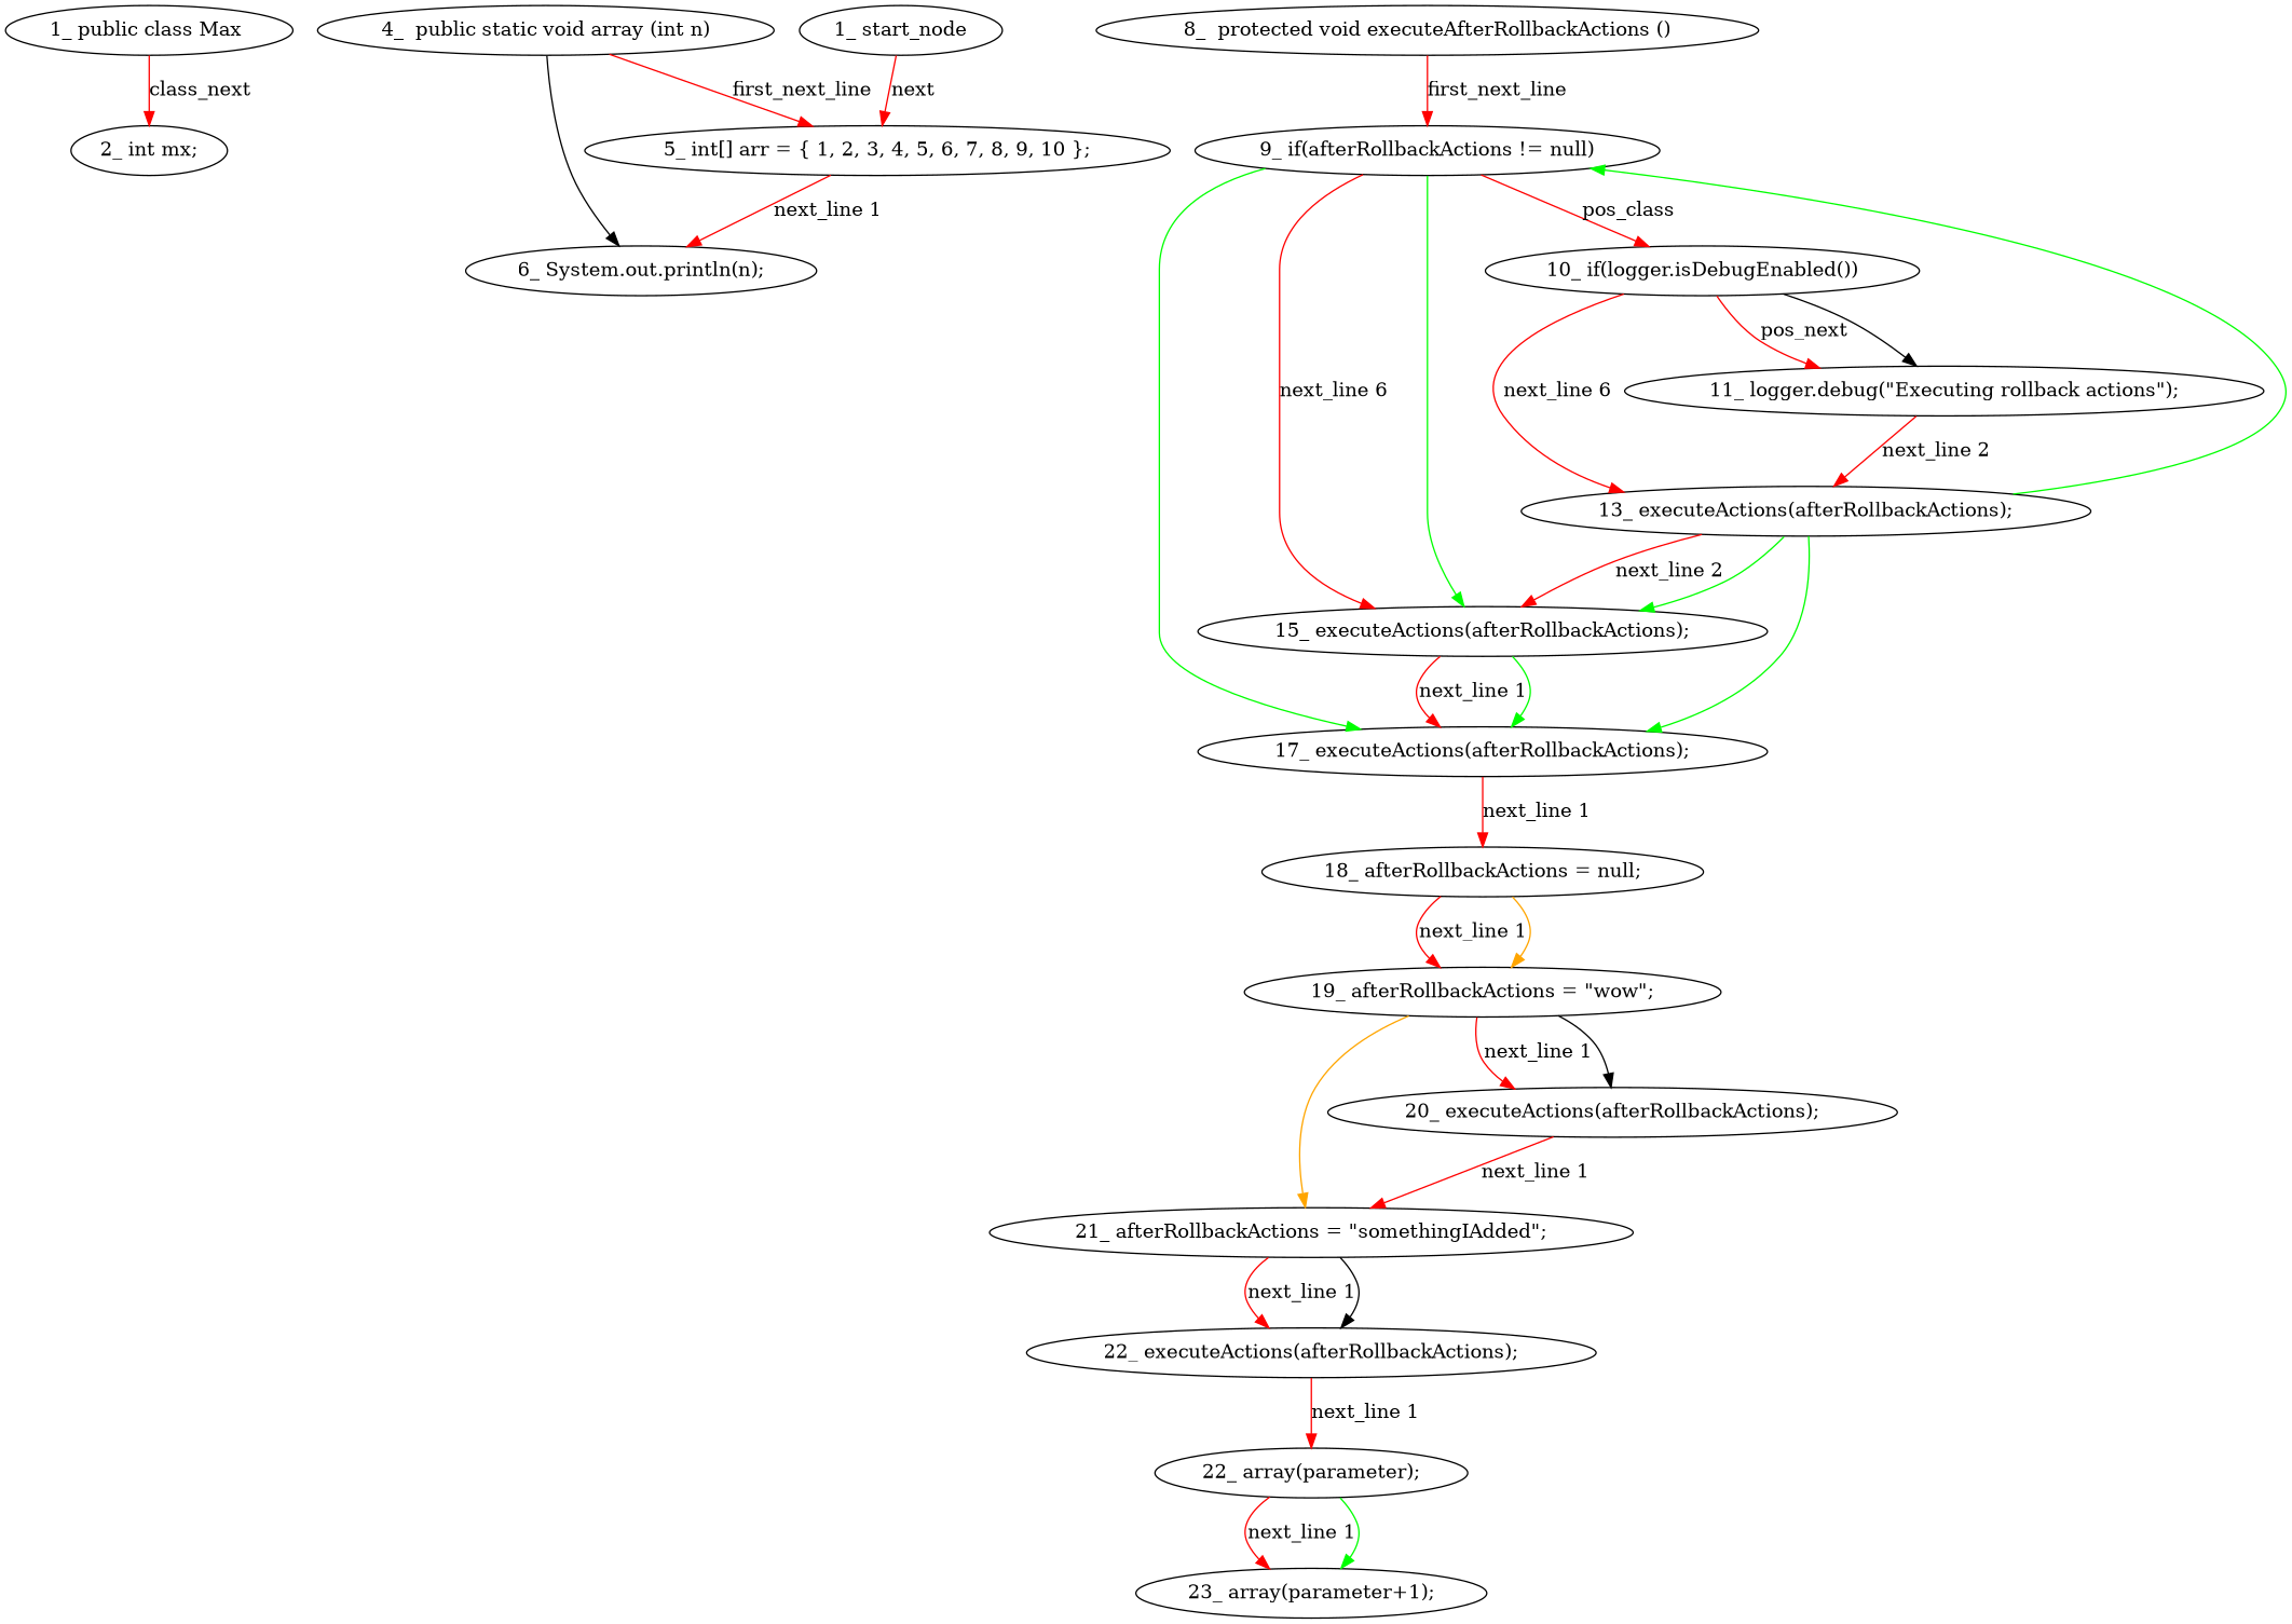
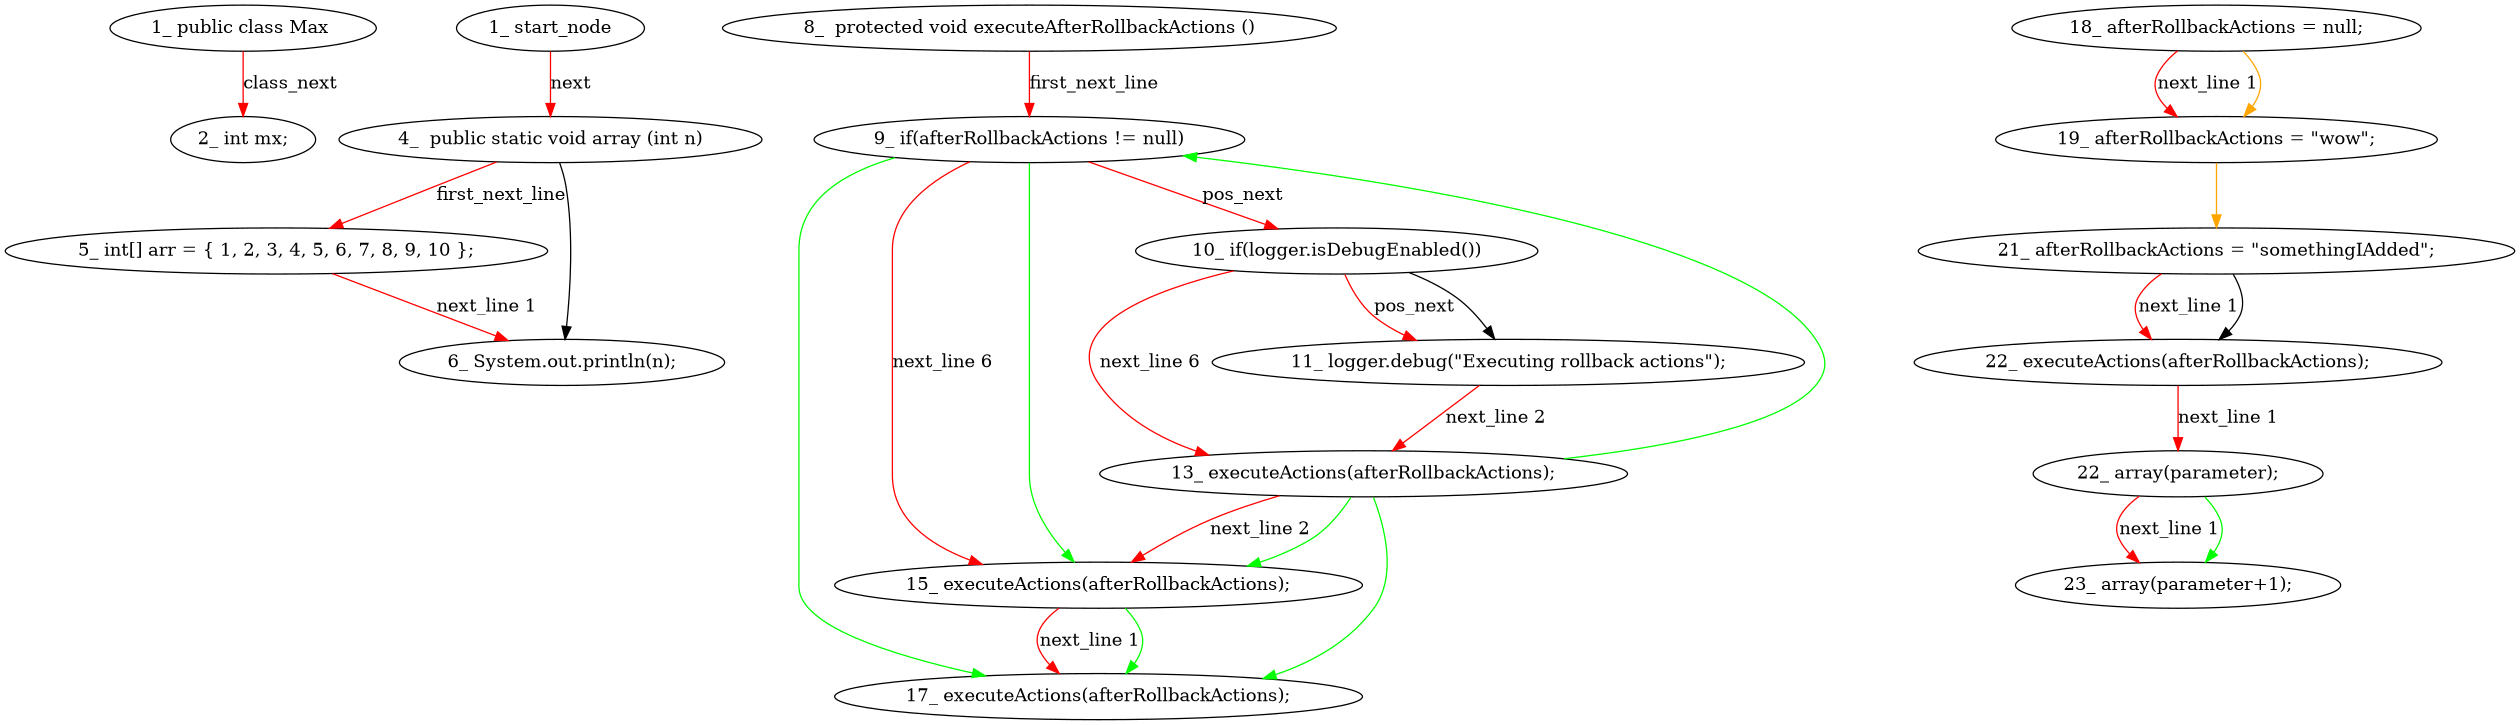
  digraph {
    node [type_label=expression_statement]
    edge [color=red edge_type=CFG_edge]
    n1 [label="1_\ public\ class\ Max\ " type_label=class_declaration]
    n2 [label="2_\ int\ mx;"]
    n3 [label="4_\ \ public\ static\ void\ array\ \(int\ n\)" type_label=method_declaration]
    n4 [label="5_\ int\[\]\ arr\ =\ \{\ 1,\ 2,\ 3,\ 4,\ 5,\ 6,\ 7,\ 8,\ 9,\ 10\ \};"]
    n5 [label="6_\ System\.out\.println\(n\);"]
    n6 [label="8_\ \ protected\ void\ executeAfterRollbackActions\ \(\)" type_label=method_declaration]
    n7 [label="9_\ if\(afterRollbackActions\ !=\ null\)" type_label=if]
    n8 [label="10_\ if\(logger\.isDebugEnabled\(\)\)" type_label=if]
    n9 [label="15_\ executeActions\(afterRollbackActions\);"]
    n10 [label="17_\ executeActions\(afterRollbackActions\);"]
    n11 [label="13_\ executeActions\(afterRollbackActions\);"]
    n12 [label="11_\ logger\.debug\(\"Executing\ rollback\ actions\"\);"]
    n13 [label="18_\ afterRollbackActions\ =\ null;"]
    n14 [label="19_\ afterRollbackActions\ =\ \"wow\";"]
-   n15 [label="20_\ executeActions\(afterRollbackActions\);"]
    n16 [label="21_\ afterRollbackActions\ =\ \"somethingIAdded\";"]
    n17 [label="22_\ executeActions\(afterRollbackActions\);"]
    n18 [label="22_\ array\(parameter\);"]
    n19 [label="23_\ array\(parameter\+1\);"]
    n20 [label="1_\ start_node" type_label=start]
    n1 -> n2 [controlflow_type=class_next label=class_next]
    n3 -> n4 [controlflow_type=first_next_line label=first_next_line]
    n3 -> n5 [used_def=n color="" edge_type=""]
    n4 -> n5 [controlflow_type="next_line 1" label="next_line 1"]
    n6 -> n7 [controlflow_type=first_next_line label=first_next_line]
-   n7 -> n8 [controlflow_type=pos_next label=pos_class]
+   n7 -> n8 [controlflow_type=pos_next label=pos_next]
    n7 -> n9 [controlflow_type="next_line 6" label="next_line 6"]
    n7 -> n9 [color=green edge_type=""]
    n7 -> n10 [color=green edge_type=""]
    n8 -> n11 [controlflow_type="next_line 6" label="next_line 6"]
    n8 -> n12 [controlflow_type=pos_next label=pos_next]
    n8 -> n12 [used_def=logger color="" edge_type=""]
    n9 -> n10 [controlflow_type="next_line 1" label="next_line 1"]
    n9 -> n10 [color=green edge_type=""]
-   n10 -> n13 [controlflow_type="next_line 1" label="next_line 1"]
    n11 -> n7 [color=green edge_type=""]
    n11 -> n9 [controlflow_type="next_line 2" label="next_line 2"]
    n11 -> n9 [color=green edge_type=""]
    n11 -> n10 [color=green edge_type=""]
    n12 -> n11 [controlflow_type="next_line 2" label="next_line 2"]
    n13 -> n14 [controlflow_type="next_line 1" label="next_line 1"]
    n13 -> n14 [color=orange edge_type=""]
-   n14 -> n15 [controlflow_type="next_line 1" label="next_line 1"]
-   n14 -> n15 [used_def=afterRollbackActions color="" edge_type=""]
    n14 -> n16 [color=orange edge_type=""]
-   n15 -> n16 [controlflow_type="next_line 1" label="next_line 1"]
    n16 -> n17 [controlflow_type="next_line 1" label="next_line 1"]
    n16 -> n17 [used_def=afterRollbackActions color="" edge_type=""]
    n17 -> n18 [controlflow_type="next_line 1" label="next_line 1"]
    n18 -> n19 [controlflow_type="next_line 1" label="next_line 1"]
    n18 -> n19 [color=green edge_type=""]
-   n20 -> n4 [controlflow_type=next label=next]
+   n20 -> n3 [controlflow_type=next label=next]
  }
